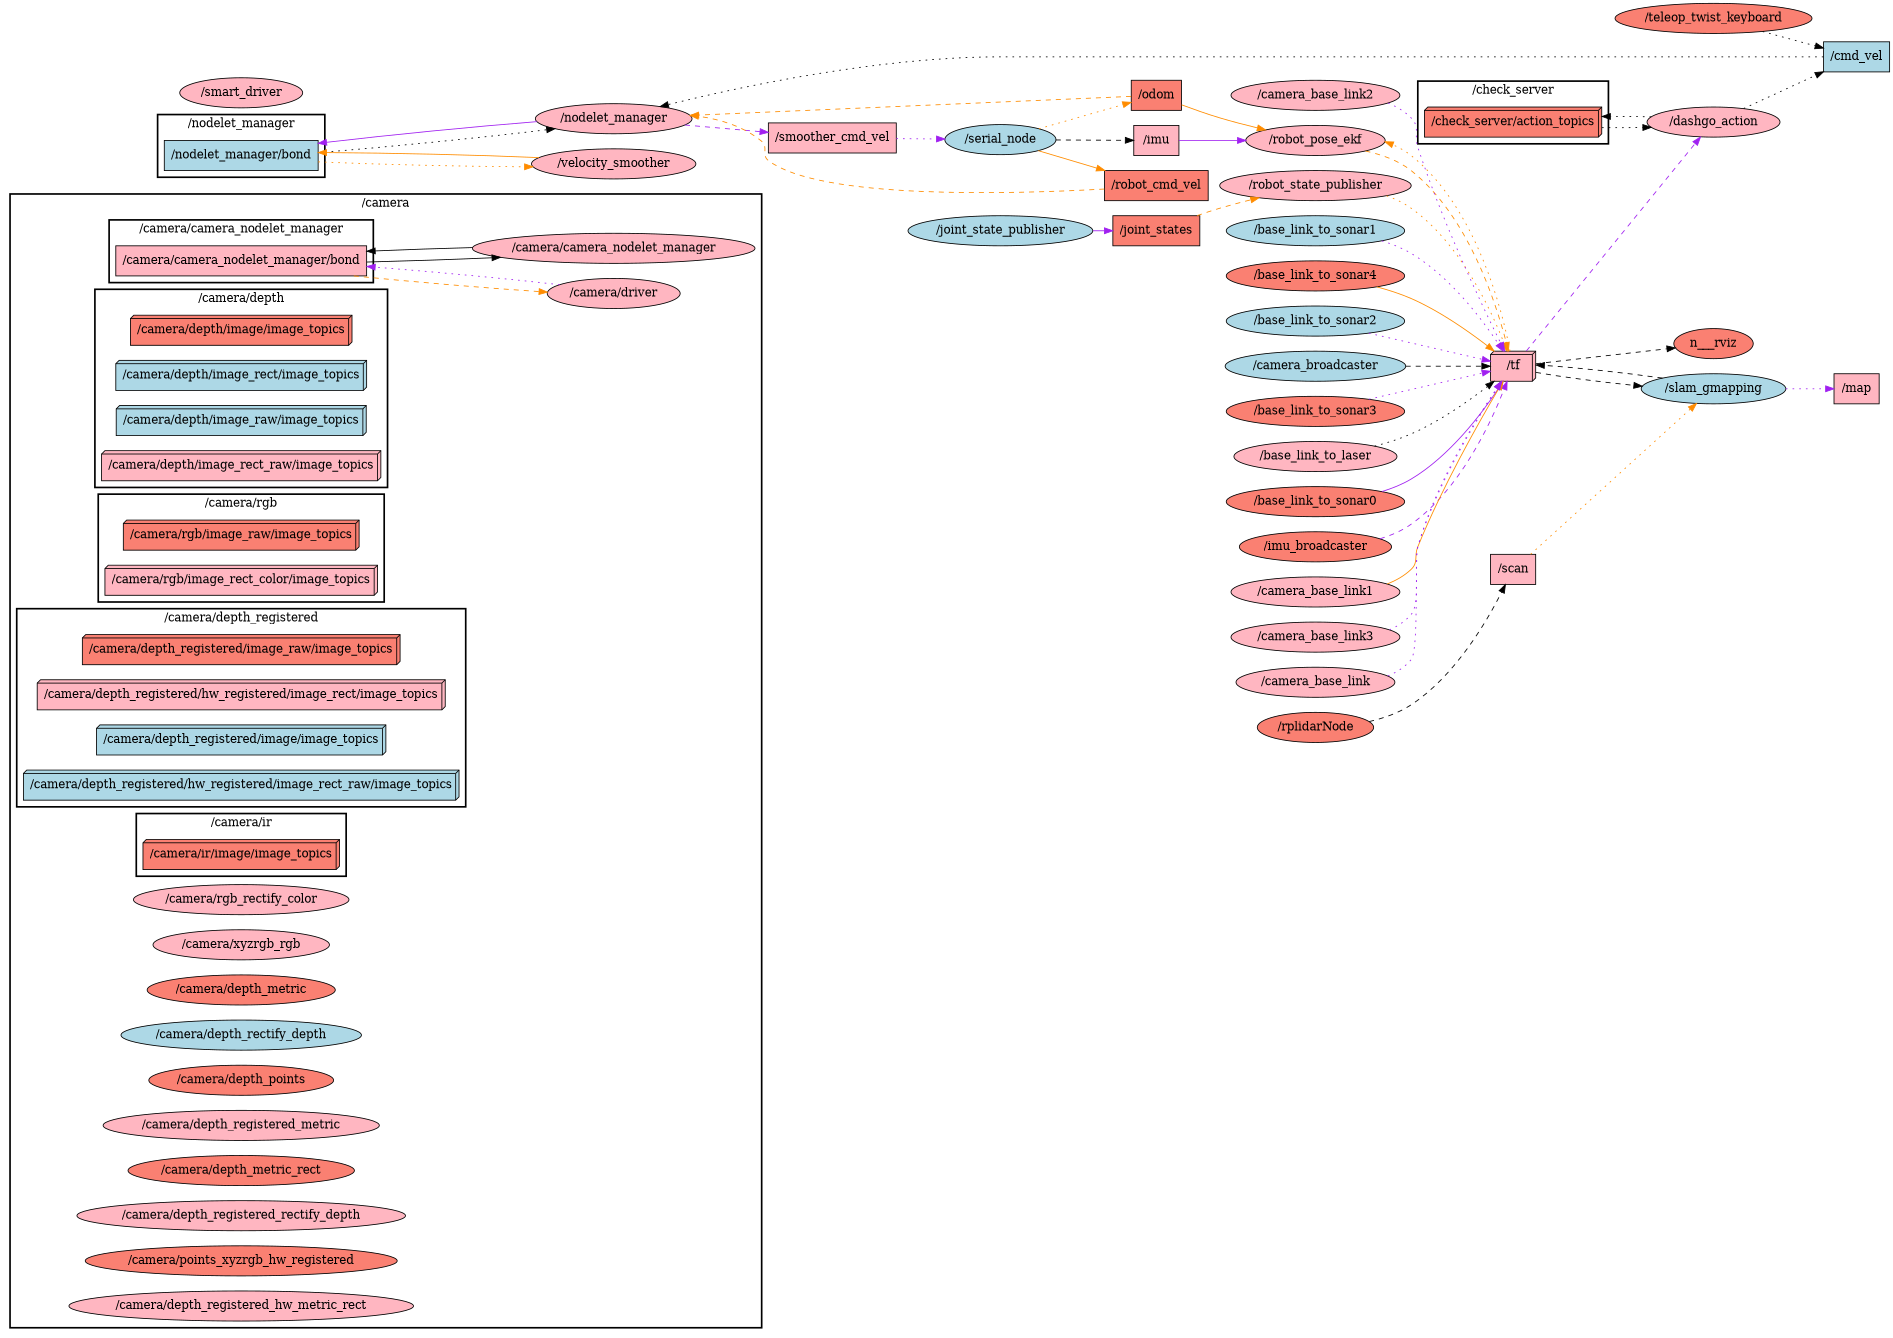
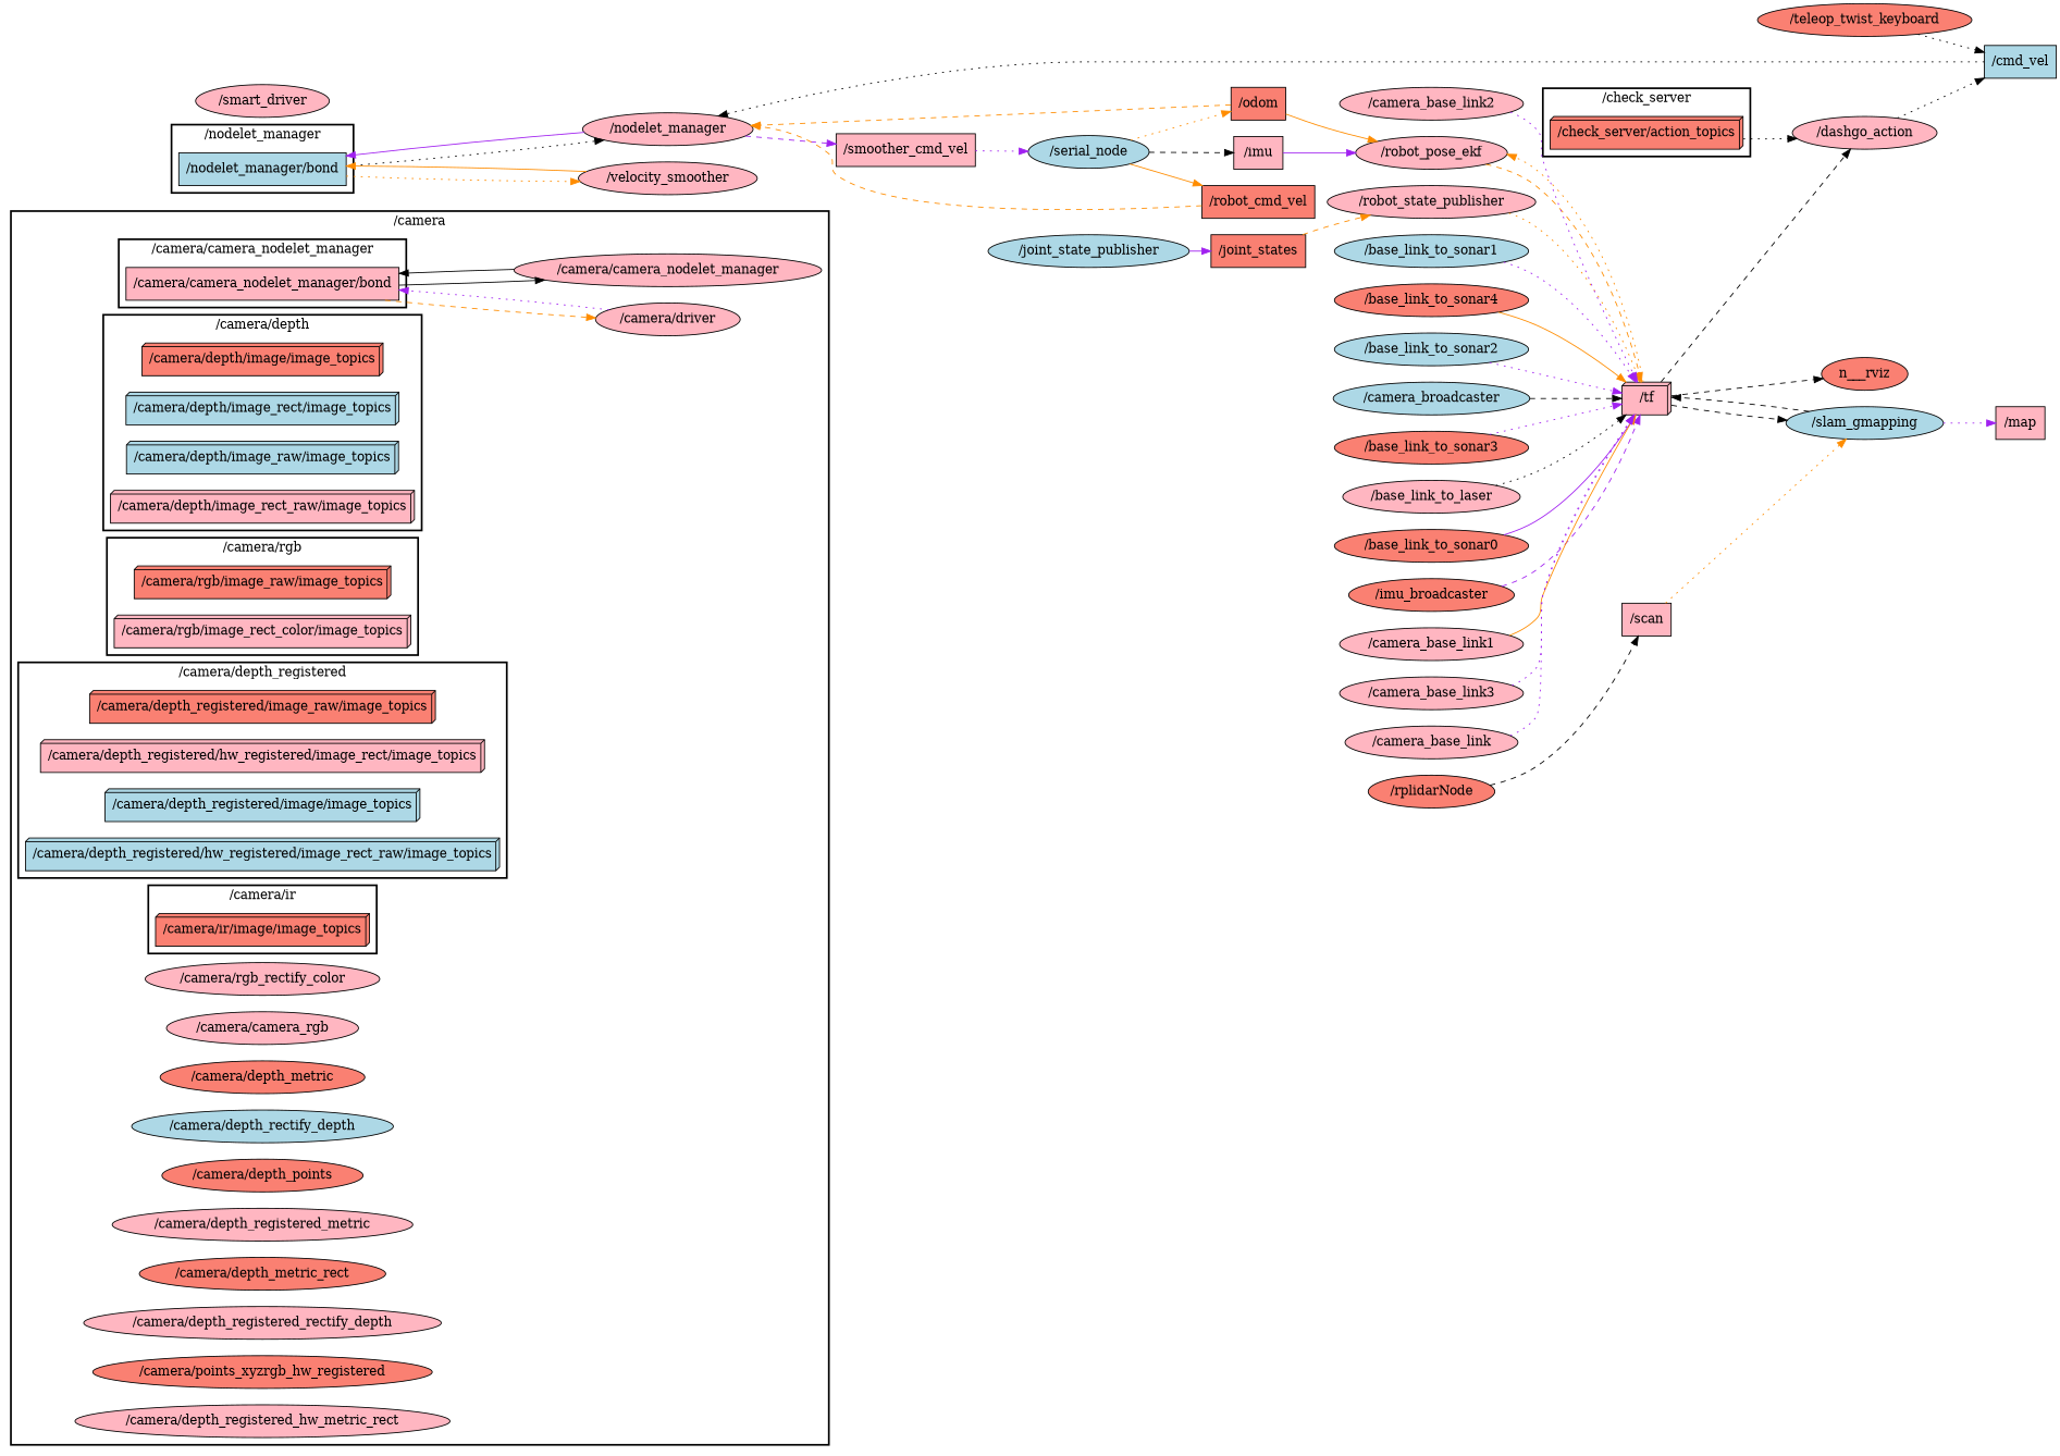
  digraph {
    compound=True
    fontname="DejaVu Serif"
    rank=same
    rankdir=LR
    ranksep=0.2
    node [fillcolor=lightpink fontname="DejaVu Serif" shape=ellipse style=filled]
    edge [color=purple fontname="DejaVu Serif" penwidth=1 style=dotted]
    n1 [height=0.5 label="/camera/camera_nodelet_manager/bond" shape=box width=3.2639]
    n2 [fillcolor=salmon height=0.5 label="/camera/depth/image/image_topics" shape=box3d width=2.8889]
    n3 [fillcolor=lightblue height=0.5 label="/camera/depth/image_rect/image_topics" shape=box3d width=3.2639]
    n4 [fillcolor=lightblue height=0.5 label="/camera/depth/image_raw/image_topics" shape=box3d width=3.2639]
    n5 [height=0.5 label="/camera/depth/image_rect_raw/image_topics" shape=box3d width=3.6389]
    n6 [fillcolor=salmon height=0.5 label="/camera/rgb/image_raw/image_topics" shape=box3d width=3.0972]
    n7 [height=0.5 label="/camera/rgb/image_rect_color/image_topics" shape=box3d width=3.5694]
    n8 [fillcolor=salmon height=0.5 label="/camera/depth_registered/image_raw/image_topics" shape=box3d width=4.0972]
    n9 [height=0.5 label="/camera/depth_registered/hw_registered/image_rect/image_topics" shape=box3d width=5.2083]
    n10 [fillcolor=lightblue height=0.5 label="/camera/depth_registered/image/image_topics" shape=box3d width=3.7222]
    n11 [fillcolor=lightblue height=0.5 label="/camera/depth_registered/hw_registered/image_rect_raw/image_topics" shape=box3d width=5.5833]
    n12 [fillcolor=salmon height=0.5 label="/camera/ir/image/image_topics" shape=box3d width=2.5833]
    n13 [height=0.5 label="/camera/driver" width=1.7332]
    n14 [height=0.5 label="/camera/camera_nodelet_manager" width=3.683]
    n15 [height=0.5 label="/camera/rgb_rectify_color" width=2.8525]
-   n16 [height=0.5 label="/camera/xyzrgb_rgb" width=2.3109]
+   n16 [height=0.5 label="/camera/camera_rgb" width=2.3109]
    n17 [fillcolor=salmon height=0.5 label="/camera/depth_metric" width=2.4553]
    n18 [fillcolor=lightblue height=0.5 label="/camera/depth_rectify_depth" width=3.1233]
    n19 [fillcolor=salmon height=0.5 label="/camera/depth_points" width=2.4192]
    n20 [height=0.5 label="/camera/depth_registered_metric" width=3.5386]
    n21 [fillcolor=salmon height=0.5 label="/camera/depth_metric_rect" width=2.9428]
    n22 [height=0.5 label="/camera/depth_registered_rectify_depth" width=4.2066]
    n23 [fillcolor=salmon height=0.5 label="/camera/points_xyzrgb_hw_registered" width=4.0441]
    n24 [height=0.5 label="/camera/depth_registered_hw_metric_rect" width=4.4413]
    n25 [fillcolor=lightblue height=0.5 label="/nodelet_manager/bond" shape=box width=2.0139]
    n26 [fillcolor=salmon height=0.5 label="/check_server/action_topics" shape=box3d width=2.3194]
    n27 [height=0.5 label="/nodelet_manager" width=2.0582]
    n28 [height=0.5 label="/velocity_smoother" width=2.2026]
    n29 [height=0.5 label="/dashgo_action" width=1.7693]
    n30 [height=0.5 label="/smoother_cmd_vel" shape=box width=1.7361]
    n31 [fillcolor=lightblue height=0.5 label="/cmd_vel" shape=box width=0.94444]
    n32 [fillcolor=lightblue height=0.5 label="/serial_node" width=1.4985]
    n33 [fillcolor=salmon height=0.5 label="/odom" shape=box width=0.75]
    n34 [height=0.5 label="/robot_pose_ekf" width=1.8776]
    n35 [height=0.5 label="/tf" shape=box3d width=0.75]
    n36 [fillcolor=lightblue height=0.5 label="/slam_gmapping" width=1.9498]
    n___rviz [fillcolor=salmon height=0.5 width=1.1735 shape=""]
    n38 [fillcolor=salmon height=0.5 label="/robot_cmd_vel" shape=box width=1.4306]
    n39 [height=0.5 label="/imu" shape=box width=0.75]
    n40 [fillcolor=salmon height=0.5 label="/joint_states" shape=box width=1.1389]
    n41 [height=0.5 label="/robot_state_publisher" width=2.4734]
    n42 [height=0.5 label="/map" shape=box width=0.75]
    n43 [height=0.5 label="/scan" shape=box width=0.75]
    n44 [fillcolor=lightblue height=0.5 label="/base_link_to_sonar1" width=2.3831]
    n45 [fillcolor=salmon height=0.5 label="/base_link_to_sonar4" width=2.3831]
    n46 [fillcolor=lightblue height=0.5 label="/base_link_to_sonar2" width=2.3831]
    n47 [fillcolor=lightblue height=0.5 label="/camera_broadcaster" width=2.329]
    n48 [fillcolor=salmon height=0.5 label="/base_link_to_sonar3" width=2.3831]
    n49 [height=0.5 label="/base_link_to_laser" width=2.2026]
    n50 [fillcolor=salmon height=0.5 label="/base_link_to_sonar0" width=2.3831]
    n51 [fillcolor=salmon height=0.5 label="/imu_broadcaster" width=2.004]
    n52 [height=0.5 label="/camera_base_link1" width=2.2567]
    n53 [height=0.5 label="/camera_base_link3" width=2.2567]
    n54 [height=0.5 label="/camera_base_link" width=2.1484]
    n55 [height=0.5 label="/camera_base_link2" width=2.2567]
    n56 [fillcolor=salmon height=0.5 label="/rplidarNode" width=1.5526]
    n57 [fillcolor=salmon height=0.5 label="/teleop_twist_keyboard" width=2.5817]
    n58 [fillcolor=lightblue height=0.5 label="/joint_state_publisher" width=2.4192]
    n59 [height=0.5 label="/smart_driver" width=1.6249]
    subgraph cluster_1 {
      label="/camera"
      style=bold
      n13
      n14
      n15
      n16
      n17
      n18
      n19
      n20
      n21
      n22
      n23
      n24
      subgraph cluster_2 {
        label="/camera/camera_nodelet_manager"
        style=bold
        n1
      }
      subgraph cluster_3 {
        label="/camera/depth"
        style=bold
        n2
        n3
        n4
        n5
      }
      subgraph cluster_4 {
        label="/camera/rgb"
        style=bold
        n6
        n7
      }
      subgraph cluster_5 {
        label="/camera/depth_registered"
        style=bold
        n8
        n9
        n10
        n11
      }
      subgraph cluster_6 {
        label="/camera/ir"
        style=bold
        n12
      }
    }
    subgraph cluster_7 {
      label="/nodelet_manager"
      style=bold
      n25
    }
    subgraph cluster_8 {
      label="/check_server"
      style=bold
      n26
    }
    n1 -> n13 [color=darkorange style=dashed]
    n1 -> n14 [color=black style=bold]
    n13 -> n1
    n14 -> n1 [color=black style=bold]
    n25 -> n27 [color=black]
    n25 -> n28 [color=darkorange]
    n26 -> n29 [color=black]
    n27 -> n25 [style=bold]
    n27 -> n30 [style=dashed]
    n28 -> n25 [color=darkorange style=bold]
-   n29 -> n26 [color=black]
    n29 -> n31 [color=black]
    n30 -> n32
    n31 -> n27 [color=black]
    n32 -> n33 [color=darkorange]
    n32 -> n38 [color=darkorange style=bold]
    n32 -> n39 [color=black style=dashed]
    n33 -> n27 [color=darkorange style=dashed]
    n33 -> n34 [color=darkorange style=bold]
    n34 -> n35 [color=darkorange style=dashed]
-   n35 -> n29 [style=dashed]
+   n35 -> n29 [color=black style=dashed]
    n35 -> n34 [color=darkorange]
    n35 -> n36 [color=black style=dashed]
    n35 -> n___rviz [color=black style=dashed]
    n36 -> n35 [color=black style=dashed]
    n36 -> n42
    n38 -> n27 [color=darkorange style=dashed]
    n39 -> n34 [style=bold]
    n40 -> n41 [color=darkorange style=dashed]
    n41 -> n35 [color=darkorange]
    n43 -> n36 [color=darkorange]
    n44 -> n35
    n45 -> n35 [color=darkorange style=bold]
    n46 -> n35
    n47 -> n35 [color=black style=dashed]
    n48 -> n35
    n49 -> n35 [color=black]
    n50 -> n35 [style=bold]
    n51 -> n35 [style=dashed]
    n52 -> n35 [color=darkorange style=bold]
    n53 -> n35
    n54 -> n35
    n55 -> n35
    n56 -> n43 [color=black style=dashed]
    n57 -> n31 [color=black]
    n58 -> n40 [style=bold]
  }
